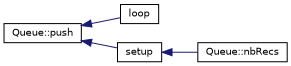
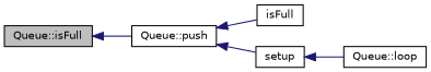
  digraph {
    rankdir=LR
    node [color=black fillcolor=white fontname=Helvetica fontsize=10 shape=record style=filled]
    edge [color=midnightblue dir=back fontname=Helvetica fontsize=10 labelfontname=Helvetica labelfontsize=10 style=solid]
+   n1 [fillcolor=grey75 fontcolor=black height=0.2 label="Queue::isFull" width=0.4]
    n2 [height=0.2 label="Queue::push" width=0.4]
-   n3 [height=0.2 label=loop width=0.4]
+   n3 [height=0.2 label=isFull width=0.4]
    n4 [height=0.2 label=setup width=0.4]
-   n5 [height=0.2 label="Queue::nbRecs" width=0.4]
+   n5 [height=0.2 label="Queue::loop" width=0.4]
+   n1 -> n2
    n2 -> n3
    n2 -> n4
    n4 -> n5
  }
